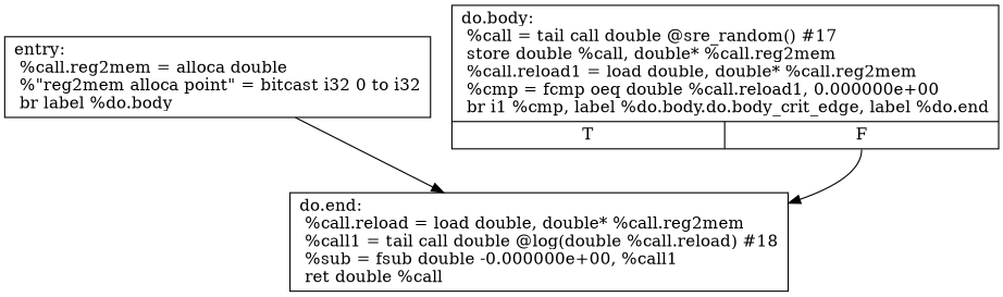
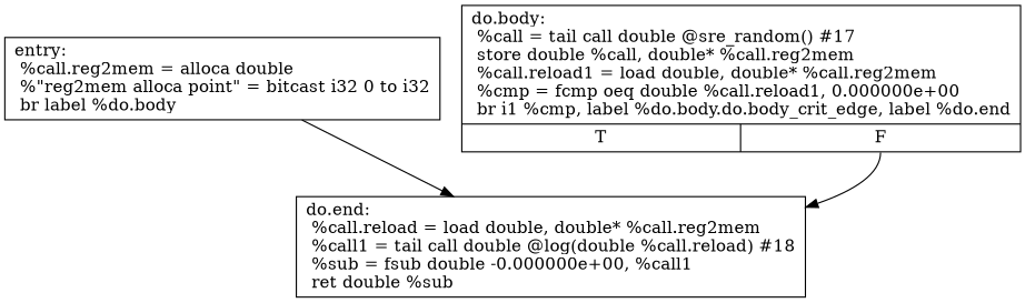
  digraph {
    node [shape=record]
    n1 [label="{entry:\l  %call.reg2mem = alloca double\l  %\"reg2mem alloca point\" = bitcast i32 0 to i32\l  br label %do.body\l}"]
-   n2 [label="{do.end:                                           \l  %call.reload = load double, double* %call.reg2mem\l  %call1 = tail call double @log(double %call.reload) #18\l  %sub = fsub double -0.000000e+00, %call1\l  ret double %call\l}"]
+   n2 [label="{do.end:                                           \l  %call.reload = load double, double* %call.reg2mem\l  %call1 = tail call double @log(double %call.reload) #18\l  %sub = fsub double -0.000000e+00, %call1\l  ret double %sub\l}"]
    n3 [label="{do.body:                                          \l  %call = tail call double @sre_random() #17\l  store double %call, double* %call.reg2mem\l  %call.reload1 = load double, double* %call.reg2mem\l  %cmp = fcmp oeq double %call.reload1, 0.000000e+00\l  br i1 %cmp, label %do.body.do.body_crit_edge, label %do.end\l|{<s0>T|<s1>F}}"]
    n1 -> n2
    n3 -> n2 [tailport=s1]
  }
